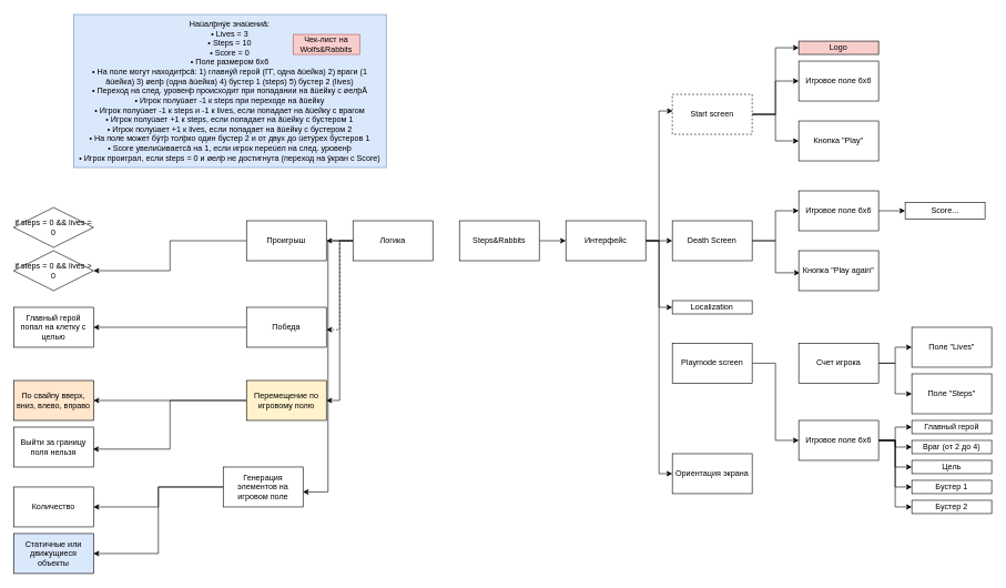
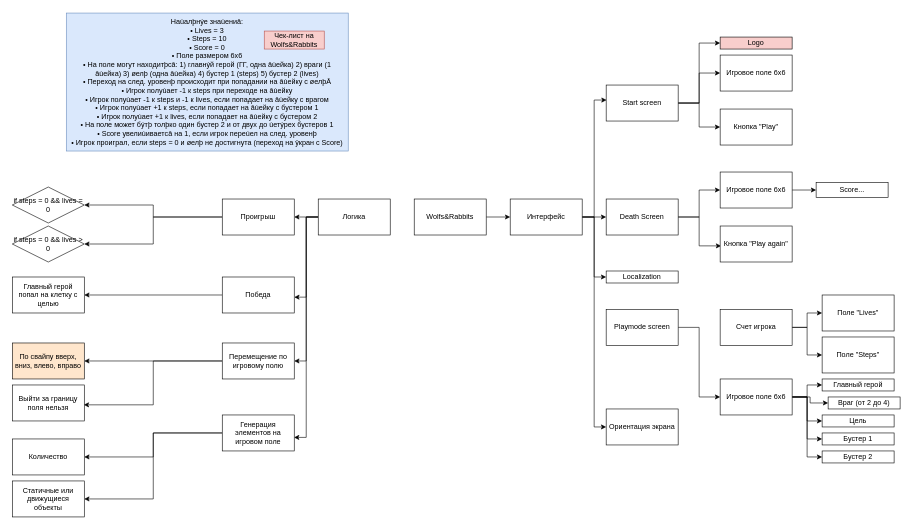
  <mxCell id="0" />
  <mxCell id="1" parent="0" />
  <mxCell id="2" value="&#10;&#10;Наùалþнýе знаùениā:&#10;• Lives = 3&#10;• Steps = 10&#10;• Score = 0&#10;• Поле размером 6х6&#10;• На поле могут находитþсā: 1) главнýй герой (ГГ, одна āùейка) 2) враги (1&#10;āùейка) 3) øелþ (одна āùейка) 4) бустер 1 (steps) 5) бустер 2 (lives)&#10;• Переход на след. уровенþ происходит при попадании на āùейку с øелþĀ&#10;• Игрок полуùает -1 к steps при переходе на āùейку&#10;• Игрок полуùает -1 к steps и -1 к lives, если попадает на āùейку с врагом&#10;• Игрок полуùает +1 к steps, если попадает на āùейку с бустером 1&#10;• Игрок полуùает +1 к lives, если попадает на āùейку с бустером 2&#10;• На поле может бýтþ толþко один бустер 2 и от двух до ùетýрех бустеров 1&#10;• Score увелиùиваетсā на 1, если игрок переúел на след. уровенþ&#10;• Игрок проиграл, если steps = 0 и øелþ не достигнута (переход на ÿкран с Score) &#10;&#10;" style="text;html=1;strokeColor=#6c8ebf;fillColor=#dae8fc;align=center;verticalAlign=middle;whiteSpace=wrap;rounded=0;" vertex="1" parent="1"><mxGeometry x="110" y="20" width="470" height="230" as="geometry" /></mxCell>
  <mxCell id="3" value="Чек-лист на Wolfs&amp;amp;Rabbits" style="text;html=1;strokeColor=#b85450;fillColor=#f8cecc;align=center;verticalAlign=middle;whiteSpace=wrap;rounded=0;" vertex="1" parent="1"><mxGeometry x="440" y="50" width="100" height="30" as="geometry" /></mxCell>
  <mxCell id="4" style="edgeStyle=orthogonalEdgeStyle;rounded=0;orthogonalLoop=1;jettySize=auto;html=1;exitX=1;exitY=0.5;exitDx=0;exitDy=0;entryX=0;entryY=0.5;entryDx=0;entryDy=0;" edge="1" parent="1" source="5" target="15"><mxGeometry relative="1" as="geometry" /></mxCell>
- <mxCell id="5" value="Steps&amp;amp;Rabbits" style="rounded=0;whiteSpace=wrap;html=1;" vertex="1" parent="1"><mxGeometry x="690" y="330" width="120" height="60" as="geometry" /></mxCell>
+ <mxCell id="5" value="Wolfs&amp;amp;Rabbits" style="rounded=0;whiteSpace=wrap;html=1;" vertex="1" parent="1"><mxGeometry x="690" y="330" width="120" height="60" as="geometry" /></mxCell>
  <mxCell id="6" style="edgeStyle=orthogonalEdgeStyle;rounded=0;orthogonalLoop=1;jettySize=auto;html=1;exitX=0;exitY=0.5;exitDx=0;exitDy=0;entryX=1;entryY=0.5;entryDx=0;entryDy=0;" edge="1" parent="1" source="10" target="50"><mxGeometry relative="1" as="geometry" /></mxCell>
- <mxCell id="7" style="edgeStyle=orthogonalEdgeStyle;rounded=0;orthogonalLoop=1;jettySize=auto;html=1;exitX=0;exitY=0.5;exitDx=0;exitDy=0;entryX=1.001;entryY=0.56;entryDx=0;entryDy=0;entryPerimeter=0;dashed=1;" edge="1" parent="1" source="10" target="54"><mxGeometry relative="1" as="geometry"><mxPoint x="490.12" y="443.6" as="targetPoint" /></mxGeometry></mxCell>
+ <mxCell id="7" style="edgeStyle=orthogonalEdgeStyle;rounded=0;orthogonalLoop=1;jettySize=auto;html=1;exitX=0;exitY=0.5;exitDx=0;exitDy=0;entryX=1.001;entryY=0.56;entryDx=0;entryDy=0;entryPerimeter=0;" edge="1" parent="1" source="10" target="54"><mxGeometry relative="1" as="geometry"><mxPoint x="490.12" y="443.6" as="targetPoint" /></mxGeometry></mxCell>
  <mxCell id="8" style="edgeStyle=orthogonalEdgeStyle;rounded=0;orthogonalLoop=1;jettySize=auto;html=1;exitX=0;exitY=0.5;exitDx=0;exitDy=0;entryX=1;entryY=0.5;entryDx=0;entryDy=0;" edge="1" parent="1" source="10" target="58"><mxGeometry relative="1" as="geometry" /></mxCell>
  <mxCell id="9" style="edgeStyle=orthogonalEdgeStyle;rounded=0;orthogonalLoop=1;jettySize=auto;html=1;exitX=0;exitY=0.5;exitDx=0;exitDy=0;entryX=0.998;entryY=0.624;entryDx=0;entryDy=0;entryPerimeter=0;" edge="1" parent="1" source="10" target="63"><mxGeometry relative="1" as="geometry" /></mxCell>
  <mxCell id="10" value="Логика" style="rounded=0;whiteSpace=wrap;html=1;" vertex="1" parent="1"><mxGeometry x="530" y="330" width="120" height="60" as="geometry" /></mxCell>
  <mxCell id="11" style="edgeStyle=orthogonalEdgeStyle;rounded=0;orthogonalLoop=1;jettySize=auto;html=1;exitX=1;exitY=0.5;exitDx=0;exitDy=0;entryX=0;entryY=0.5;entryDx=0;entryDy=0;" edge="1" parent="1" source="15" target="24"><mxGeometry relative="1" as="geometry" /></mxCell>
  <mxCell id="12" style="edgeStyle=orthogonalEdgeStyle;rounded=0;orthogonalLoop=1;jettySize=auto;html=1;exitX=1;exitY=0.5;exitDx=0;exitDy=0;entryX=0.005;entryY=0.417;entryDx=0;entryDy=0;entryPerimeter=0;" edge="1" parent="1" source="15" target="19"><mxGeometry relative="1" as="geometry" /></mxCell>
  <mxCell id="13" style="edgeStyle=orthogonalEdgeStyle;rounded=0;orthogonalLoop=1;jettySize=auto;html=1;exitX=1;exitY=0.5;exitDx=0;exitDy=0;entryX=0;entryY=0.5;entryDx=0;entryDy=0;" edge="1" parent="1" source="15" target="64"><mxGeometry relative="1" as="geometry" /></mxCell>
  <mxCell id="14" style="edgeStyle=orthogonalEdgeStyle;rounded=0;orthogonalLoop=1;jettySize=auto;html=1;exitX=1;exitY=0.5;exitDx=0;exitDy=0;entryX=0;entryY=0.5;entryDx=0;entryDy=0;" edge="1" parent="1" source="15" target="65"><mxGeometry relative="1" as="geometry" /></mxCell>
  <mxCell id="15" value="Интерфейс" style="rounded=0;whiteSpace=wrap;html=1;" vertex="1" parent="1"><mxGeometry x="850" y="330" width="120" height="60" as="geometry" /></mxCell>
  <mxCell id="16" style="edgeStyle=orthogonalEdgeStyle;rounded=0;orthogonalLoop=1;jettySize=auto;html=1;exitX=1;exitY=0.5;exitDx=0;exitDy=0;entryX=0;entryY=0.5;entryDx=0;entryDy=0;" edge="1" parent="1" source="19" target="25"><mxGeometry relative="1" as="geometry" /></mxCell>
  <mxCell id="17" style="edgeStyle=orthogonalEdgeStyle;rounded=0;orthogonalLoop=1;jettySize=auto;html=1;exitX=1;exitY=0.5;exitDx=0;exitDy=0;entryX=0;entryY=0.5;entryDx=0;entryDy=0;" edge="1" parent="1" source="19" target="26"><mxGeometry relative="1" as="geometry" /></mxCell>
  <mxCell id="18" style="edgeStyle=orthogonalEdgeStyle;rounded=0;orthogonalLoop=1;jettySize=auto;html=1;exitX=1;exitY=0.5;exitDx=0;exitDy=0;entryX=0;entryY=0.5;entryDx=0;entryDy=0;" edge="1" parent="1" source="19" target="38"><mxGeometry relative="1" as="geometry" /></mxCell>
- <mxCell id="19" value="Start screen" style="rounded=0;whiteSpace=wrap;html=1;dashed=1;" vertex="1" parent="1"><mxGeometry x="1010" y="140" width="120" height="60" as="geometry" /></mxCell>
+ <mxCell id="19" value="Start screen" style="rounded=0;whiteSpace=wrap;html=1;" vertex="1" parent="1"><mxGeometry x="1010" y="140" width="120" height="60" as="geometry" /></mxCell>
  <mxCell id="20" style="edgeStyle=orthogonalEdgeStyle;rounded=0;orthogonalLoop=1;jettySize=auto;html=1;exitX=1;exitY=0.5;exitDx=0;exitDy=0;entryX=0;entryY=0.5;entryDx=0;entryDy=0;" edge="1" parent="1" source="21" target="35"><mxGeometry relative="1" as="geometry" /></mxCell>
  <mxCell id="21" value="Playmode screen" style="rounded=0;whiteSpace=wrap;html=1;" vertex="1" parent="1"><mxGeometry x="1010" y="514" width="120" height="60" as="geometry" /></mxCell>
  <mxCell id="22" style="edgeStyle=orthogonalEdgeStyle;rounded=0;orthogonalLoop=1;jettySize=auto;html=1;exitX=1;exitY=0.5;exitDx=0;exitDy=0;entryX=0;entryY=0.5;entryDx=0;entryDy=0;" edge="1" parent="1" source="24" target="28"><mxGeometry relative="1" as="geometry" /></mxCell>
  <mxCell id="23" style="edgeStyle=orthogonalEdgeStyle;rounded=0;orthogonalLoop=1;jettySize=auto;html=1;exitX=1;exitY=0.5;exitDx=0;exitDy=0;entryX=0.013;entryY=0.552;entryDx=0;entryDy=0;entryPerimeter=0;" edge="1" parent="1" source="24" target="29"><mxGeometry relative="1" as="geometry" /></mxCell>
  <mxCell id="24" value="Death Screen" style="rounded=0;whiteSpace=wrap;html=1;" vertex="1" parent="1"><mxGeometry x="1010" y="330" width="120" height="60" as="geometry" /></mxCell>
  <mxCell id="25" value="Игровое поле 6х6" style="rounded=0;whiteSpace=wrap;html=1;" vertex="1" parent="1"><mxGeometry x="1200" y="90" width="120" height="60" as="geometry" /></mxCell>
  <mxCell id="26" value="Кнопка &quot;Play&quot;" style="rounded=0;whiteSpace=wrap;html=1;" vertex="1" parent="1"><mxGeometry x="1200" y="180" width="120" height="60" as="geometry" /></mxCell>
  <mxCell id="27" style="edgeStyle=orthogonalEdgeStyle;rounded=0;orthogonalLoop=1;jettySize=auto;html=1;exitX=1;exitY=0.5;exitDx=0;exitDy=0;entryX=0;entryY=0.5;entryDx=0;entryDy=0;" edge="1" parent="1" source="28" target="39"><mxGeometry relative="1" as="geometry" /></mxCell>
  <mxCell id="28" value="Игровое поле 6х6" style="rounded=0;whiteSpace=wrap;html=1;" vertex="1" parent="1"><mxGeometry x="1200" y="285" width="120" height="60" as="geometry" /></mxCell>
  <mxCell id="29" value="Кнопка &quot;Play again&quot;" style="rounded=0;whiteSpace=wrap;html=1;" vertex="1" parent="1"><mxGeometry x="1200" y="375" width="120" height="60" as="geometry" /></mxCell>
  <mxCell id="30" style="edgeStyle=orthogonalEdgeStyle;rounded=0;orthogonalLoop=1;jettySize=auto;html=1;exitX=1;exitY=0.5;exitDx=0;exitDy=0;entryX=0;entryY=0.5;entryDx=0;entryDy=0;" edge="1" parent="1" source="35" target="41"><mxGeometry relative="1" as="geometry" /></mxCell>
  <mxCell id="31" style="edgeStyle=orthogonalEdgeStyle;rounded=0;orthogonalLoop=1;jettySize=auto;html=1;exitX=1;exitY=0.5;exitDx=0;exitDy=0;entryX=0;entryY=0.5;entryDx=0;entryDy=0;" edge="1" parent="1" source="35" target="40"><mxGeometry relative="1" as="geometry" /></mxCell>
  <mxCell id="32" style="edgeStyle=orthogonalEdgeStyle;rounded=0;orthogonalLoop=1;jettySize=auto;html=1;exitX=1;exitY=0.5;exitDx=0;exitDy=0;entryX=0;entryY=0.5;entryDx=0;entryDy=0;" edge="1" parent="1" source="35" target="42"><mxGeometry relative="1" as="geometry" /></mxCell>
  <mxCell id="33" style="edgeStyle=orthogonalEdgeStyle;rounded=0;orthogonalLoop=1;jettySize=auto;html=1;exitX=1;exitY=0.5;exitDx=0;exitDy=0;entryX=0;entryY=0.5;entryDx=0;entryDy=0;" edge="1" parent="1" source="35" target="43"><mxGeometry relative="1" as="geometry" /></mxCell>
  <mxCell id="34" style="edgeStyle=orthogonalEdgeStyle;rounded=0;orthogonalLoop=1;jettySize=auto;html=1;exitX=1;exitY=0.5;exitDx=0;exitDy=0;entryX=0;entryY=0.5;entryDx=0;entryDy=0;" edge="1" parent="1" source="35" target="44"><mxGeometry relative="1" as="geometry" /></mxCell>
  <mxCell id="35" value="Игровое поле 6х6" style="rounded=0;whiteSpace=wrap;html=1;" vertex="1" parent="1"><mxGeometry x="1200" y="630" width="120" height="60" as="geometry" /></mxCell>
  <mxCell id="36" value="Поле &quot;Lives&quot;" style="rounded=0;whiteSpace=wrap;html=1;" vertex="1" parent="1"><mxGeometry x="1370" y="490" width="120" height="60" as="geometry" /></mxCell>
  <mxCell id="37" value="Поле &quot;Steps&quot;" style="rounded=0;whiteSpace=wrap;html=1;" vertex="1" parent="1"><mxGeometry x="1370" y="560" width="120" height="60" as="geometry" /></mxCell>
  <mxCell id="38" value="Logo" style="rounded=0;whiteSpace=wrap;html=1;fillColor=#f8cecc;" vertex="1" parent="1"><mxGeometry x="1200" y="60" width="120" height="20" as="geometry" /></mxCell>
  <mxCell id="39" value="Score..." style="rounded=0;whiteSpace=wrap;html=1;" vertex="1" parent="1"><mxGeometry x="1360" y="302.5" width="120" height="25" as="geometry" /></mxCell>
  <mxCell id="40" value="Главный герой" style="rounded=0;whiteSpace=wrap;html=1;" vertex="1" parent="1"><mxGeometry x="1370" y="630" width="120" height="20" as="geometry" /></mxCell>
- <mxCell id="41" value="Враг (от 2 до 4)" style="rounded=0;whiteSpace=wrap;html=1;" vertex="1" parent="1"><mxGeometry x="1370" y="660" width="120" height="20" as="geometry" /></mxCell>
+ <mxCell id="41" value="Враг (от 2 до 4)" style="rounded=0;whiteSpace=wrap;html=1;" vertex="1" parent="1"><mxGeometry x="1380" y="660" width="120" height="20" as="geometry" /></mxCell>
  <mxCell id="42" value="Цель" style="rounded=0;whiteSpace=wrap;html=1;" vertex="1" parent="1"><mxGeometry x="1370" y="690" width="120" height="20" as="geometry" /></mxCell>
  <mxCell id="43" value="Бустер 1" style="rounded=0;whiteSpace=wrap;html=1;" vertex="1" parent="1"><mxGeometry x="1370" y="720" width="120" height="20" as="geometry" /></mxCell>
  <mxCell id="44" value="Бустер 2" style="rounded=0;whiteSpace=wrap;html=1;" vertex="1" parent="1"><mxGeometry x="1370" y="750" width="120" height="20" as="geometry" /></mxCell>
  <mxCell id="45" style="edgeStyle=orthogonalEdgeStyle;rounded=0;orthogonalLoop=1;jettySize=auto;html=1;exitX=1;exitY=0.5;exitDx=0;exitDy=0;entryX=0;entryY=0.5;entryDx=0;entryDy=0;" edge="1" parent="1" source="47" target="36"><mxGeometry relative="1" as="geometry" /></mxCell>
  <mxCell id="46" style="edgeStyle=orthogonalEdgeStyle;rounded=0;orthogonalLoop=1;jettySize=auto;html=1;exitX=1;exitY=0.5;exitDx=0;exitDy=0;entryX=0;entryY=0.5;entryDx=0;entryDy=0;" edge="1" parent="1" source="47" target="37"><mxGeometry relative="1" as="geometry" /></mxCell>
  <mxCell id="47" value="Счет игрока" style="rounded=0;whiteSpace=wrap;html=1;" vertex="1" parent="1"><mxGeometry x="1200" y="514" width="120" height="60" as="geometry" /></mxCell>
+ <mxCell id="48" value="" style="edgeStyle=orthogonalEdgeStyle;rounded=0;orthogonalLoop=1;jettySize=auto;html=1;exitX=0;exitY=0.5;exitDx=0;exitDy=0;" edge="1" parent="1" source="50" target="51"><mxGeometry relative="1" as="geometry" /></mxCell>
  <mxCell id="49" value="" style="edgeStyle=orthogonalEdgeStyle;rounded=0;orthogonalLoop=1;jettySize=auto;html=1;exitX=0;exitY=0.5;exitDx=0;exitDy=0;entryX=1;entryY=0.5;entryDx=0;entryDy=0;" edge="1" parent="1" source="50" target="52"><mxGeometry x="-0.345" y="20" relative="1" as="geometry"><mxPoint as="offset" /></mxGeometry></mxCell>
  <mxCell id="50" value="Проигрыш" style="rounded=0;whiteSpace=wrap;html=1;" vertex="1" parent="1"><mxGeometry x="370" y="330" width="120" height="60" as="geometry" /></mxCell>
  <mxCell id="51" value="if steps = 0 &amp;amp;&amp;amp; lives = 0" style="rhombus;whiteSpace=wrap;html=1;" vertex="1" parent="1"><mxGeometry x="20" y="310" width="120" height="60" as="geometry" /></mxCell>
  <mxCell id="52" value="if steps = 0 &amp;amp;&amp;amp; lives &amp;gt; 0" style="rhombus;whiteSpace=wrap;html=1;" vertex="1" parent="1"><mxGeometry x="20" y="375" width="120" height="60" as="geometry" /></mxCell>
  <mxCell id="53" value="" style="edgeStyle=orthogonalEdgeStyle;rounded=0;orthogonalLoop=1;jettySize=auto;html=1;exitX=0;exitY=0.5;exitDx=0;exitDy=0;entryX=1;entryY=0.5;entryDx=0;entryDy=0;" edge="1" parent="1" source="54" target="55"><mxGeometry relative="1" as="geometry" /></mxCell>
  <mxCell id="54" value="Победа" style="rounded=0;whiteSpace=wrap;html=1;" vertex="1" parent="1"><mxGeometry x="370" y="460" width="120" height="60" as="geometry" /></mxCell>
  <mxCell id="55" value="Главный герой попал на клетку с целью" style="rounded=0;whiteSpace=wrap;html=1;" vertex="1" parent="1"><mxGeometry x="20" y="460" width="120" height="60" as="geometry" /></mxCell>
  <mxCell id="56" style="edgeStyle=orthogonalEdgeStyle;rounded=0;orthogonalLoop=1;jettySize=auto;html=1;exitX=0;exitY=0.5;exitDx=0;exitDy=0;entryX=1;entryY=0.5;entryDx=0;entryDy=0;" edge="1" parent="1" source="58" target="59"><mxGeometry relative="1" as="geometry" /></mxCell>
  <mxCell id="57" style="edgeStyle=orthogonalEdgeStyle;rounded=0;orthogonalLoop=1;jettySize=auto;html=1;exitX=0;exitY=0.5;exitDx=0;exitDy=0;entryX=0.994;entryY=0.552;entryDx=0;entryDy=0;entryPerimeter=0;" edge="1" parent="1" source="58" target="60"><mxGeometry relative="1" as="geometry" /></mxCell>
- <mxCell id="58" value="Перемещение по игровому полю" style="rounded=0;whiteSpace=wrap;html=1;fillColor=#fff2cc;" vertex="1" parent="1"><mxGeometry x="370" y="570" width="120" height="60" as="geometry" /></mxCell>
+ <mxCell id="58" value="Перемещение по игровому полю" style="rounded=0;whiteSpace=wrap;html=1;" vertex="1" parent="1"><mxGeometry x="370" y="570" width="120" height="60" as="geometry" /></mxCell>
  <mxCell id="59" value="По свайпу вверх, вниз, влево, вправо" style="rounded=0;whiteSpace=wrap;html=1;fillColor=#ffe6cc;" vertex="1" parent="1"><mxGeometry x="20" y="570" width="120" height="60" as="geometry" /></mxCell>
  <mxCell id="60" value="Выйти за границу поля нельзя" style="rounded=0;whiteSpace=wrap;html=1;" vertex="1" parent="1"><mxGeometry x="20" y="640" width="120" height="60" as="geometry" /></mxCell>
  <mxCell id="61" style="edgeStyle=orthogonalEdgeStyle;rounded=0;orthogonalLoop=1;jettySize=auto;html=1;exitX=0;exitY=0.5;exitDx=0;exitDy=0;" edge="1" parent="1" source="63" target="66"><mxGeometry relative="1" as="geometry" /></mxCell>
  <mxCell id="62" style="edgeStyle=orthogonalEdgeStyle;rounded=0;orthogonalLoop=1;jettySize=auto;html=1;exitX=0;exitY=0.5;exitDx=0;exitDy=0;entryX=1;entryY=0.5;entryDx=0;entryDy=0;" edge="1" parent="1" source="63" target="67"><mxGeometry relative="1" as="geometry" /></mxCell>
- <mxCell id="63" value="Генерация элементов на игровом поле" style="rounded=0;whiteSpace=wrap;html=1;" vertex="1" parent="1"><mxGeometry x="335" y="700" width="120" height="60" as="geometry" /></mxCell>
+ <mxCell id="63" value="Генерация элементов на игровом поле" style="rounded=0;whiteSpace=wrap;html=1;" vertex="1" parent="1"><mxGeometry x="370" y="690" width="120" height="60" as="geometry" /></mxCell>
  <mxCell id="64" value="Localization" style="rounded=0;whiteSpace=wrap;html=1;" vertex="1" parent="1"><mxGeometry x="1010" y="450" width="120" height="20" as="geometry" /></mxCell>
  <mxCell id="65" value="Ориентация экрана" style="rounded=0;whiteSpace=wrap;html=1;" vertex="1" parent="1"><mxGeometry x="1010" y="680" width="120" height="60" as="geometry" /></mxCell>
  <mxCell id="66" value="Количество" style="rounded=0;whiteSpace=wrap;html=1;" vertex="1" parent="1"><mxGeometry x="20" y="730" width="120" height="60" as="geometry" /></mxCell>
- <mxCell id="67" value="Статичные или движущиеся объекты" style="rounded=0;whiteSpace=wrap;html=1;fillColor=#dae8fc;" vertex="1" parent="1"><mxGeometry x="20" y="800" width="120" height="60" as="geometry" /></mxCell>
+ <mxCell id="67" value="Статичные или движущиеся объекты" style="rounded=0;whiteSpace=wrap;html=1;" vertex="1" parent="1"><mxGeometry x="20" y="800" width="120" height="60" as="geometry" /></mxCell>
